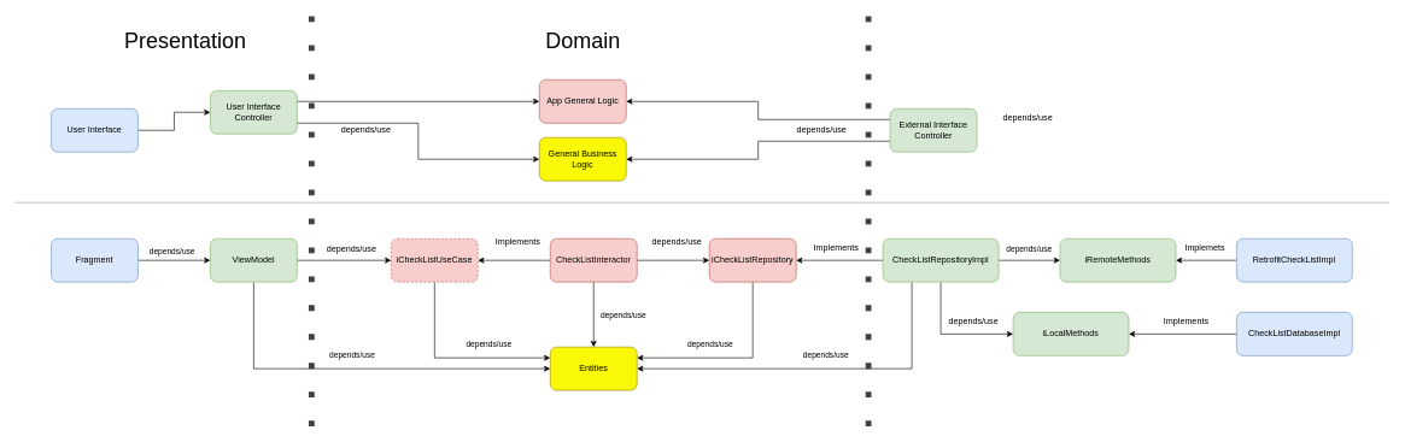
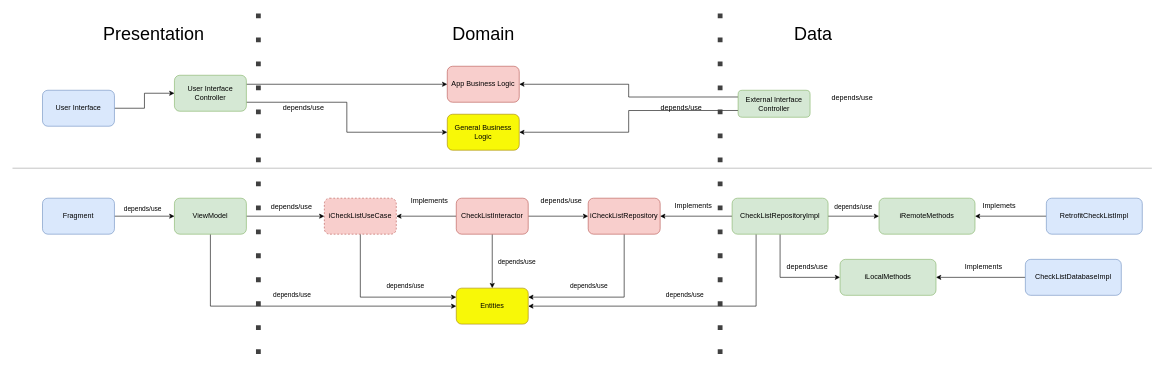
  <mxCell id="0" />
  <mxCell id="1" parent="0" />
  <mxCell id="2" style="edgeStyle=orthogonalEdgeStyle;rounded=0;orthogonalLoop=1;jettySize=auto;html=1;exitX=1;exitY=0.25;exitDx=0;exitDy=0;" parent="1" source="4" target="5" edge="1"><mxGeometry relative="1" as="geometry" /></mxCell>
  <mxCell id="3" style="edgeStyle=orthogonalEdgeStyle;rounded=0;orthogonalLoop=1;jettySize=auto;html=1;exitX=1;exitY=0.75;exitDx=0;exitDy=0;entryX=0;entryY=0.5;entryDx=0;entryDy=0;" edge="1" parent="1" source="4" target="59"><mxGeometry relative="1" as="geometry" /></mxCell>
  <mxCell id="4" value="User Interface Controller" style="rounded=1;whiteSpace=wrap;html=1;fillColor=#d5e8d4;strokeColor=#82b366;" parent="1" vertex="1"><mxGeometry x="290" y="125" width="120" height="60" as="geometry" /></mxCell>
- <mxCell id="5" value="App General Logic" style="rounded=1;whiteSpace=wrap;html=1;fillColor=#f8cecc;strokeColor=#b85450;" parent="1" vertex="1"><mxGeometry x="745" y="110" width="120" height="60" as="geometry" /></mxCell>
+ <mxCell id="5" value="App Business Logic" style="rounded=1;whiteSpace=wrap;html=1;fillColor=#f8cecc;strokeColor=#b85450;" parent="1" vertex="1"><mxGeometry x="745" y="110" width="120" height="60" as="geometry" /></mxCell>
  <mxCell id="6" style="edgeStyle=orthogonalEdgeStyle;rounded=0;orthogonalLoop=1;jettySize=auto;html=1;exitX=0;exitY=0.25;exitDx=0;exitDy=0;" parent="1" source="8" target="5" edge="1"><mxGeometry relative="1" as="geometry" /></mxCell>
  <mxCell id="7" style="edgeStyle=orthogonalEdgeStyle;rounded=0;orthogonalLoop=1;jettySize=auto;html=1;exitX=0;exitY=0.75;exitDx=0;exitDy=0;entryX=1;entryY=0.5;entryDx=0;entryDy=0;" edge="1" parent="1" source="8" target="59"><mxGeometry relative="1" as="geometry" /></mxCell>
- <mxCell id="8" value="External Interface Controller" style="rounded=1;whiteSpace=wrap;html=1;fillColor=#d5e8d4;strokeColor=#82b366;" parent="1" vertex="1"><mxGeometry x="1230" y="150" width="120" height="60" as="geometry" /></mxCell>
+ <mxCell id="8" value="External Interface Controller" style="rounded=1;whiteSpace=wrap;html=1;fillColor=#d5e8d4;strokeColor=#82b366;" parent="1" vertex="1"><mxGeometry x="1230" y="150" width="120" height="45" as="geometry" /></mxCell>
  <mxCell id="9" style="edgeStyle=orthogonalEdgeStyle;rounded=0;orthogonalLoop=1;jettySize=auto;html=1;entryX=0;entryY=0.5;entryDx=0;entryDy=0;" parent="1" source="12" target="15" edge="1"><mxGeometry relative="1" as="geometry" /></mxCell>
  <mxCell id="10" style="edgeStyle=orthogonalEdgeStyle;rounded=0;orthogonalLoop=1;jettySize=auto;html=1;exitX=0.5;exitY=1;exitDx=0;exitDy=0;entryX=0;entryY=0.5;entryDx=0;entryDy=0;" edge="1" parent="1" source="12" target="58"><mxGeometry relative="1" as="geometry" /></mxCell>
  <mxCell id="11" value="depends/use" style="edgeLabel;html=1;align=center;verticalAlign=middle;resizable=0;points=[];" vertex="1" connectable="0" parent="10"><mxGeometry x="0.148" y="2" relative="1" as="geometry"><mxPoint x="-49" y="-18" as="offset" /></mxGeometry></mxCell>
  <mxCell id="12" value="ViewModel" style="rounded=1;whiteSpace=wrap;html=1;fillColor=#d5e8d4;strokeColor=#82b366;" parent="1" vertex="1"><mxGeometry x="290" y="330" width="120" height="60" as="geometry" /></mxCell>
  <mxCell id="13" style="edgeStyle=orthogonalEdgeStyle;rounded=0;orthogonalLoop=1;jettySize=auto;html=1;exitX=0.5;exitY=1;exitDx=0;exitDy=0;entryX=0;entryY=0.25;entryDx=0;entryDy=0;" edge="1" parent="1" source="15" target="58"><mxGeometry relative="1" as="geometry" /></mxCell>
  <mxCell id="14" value="depends/use" style="edgeLabel;html=1;align=center;verticalAlign=middle;resizable=0;points=[];" vertex="1" connectable="0" parent="13"><mxGeometry x="0.428" y="2" relative="1" as="geometry"><mxPoint x="-10" y="-18" as="offset" /></mxGeometry></mxCell>
  <mxCell id="15" value="iCheckListUseCase" style="rounded=1;whiteSpace=wrap;html=1;fillColor=#f8cecc;strokeColor=#b85450;dashed=1;" parent="1" vertex="1"><mxGeometry x="540" y="330" width="120" height="60" as="geometry" /></mxCell>
  <mxCell id="16" style="edgeStyle=orthogonalEdgeStyle;rounded=0;orthogonalLoop=1;jettySize=auto;html=1;entryX=1;entryY=0.5;entryDx=0;entryDy=0;" parent="1" source="20" target="15" edge="1"><mxGeometry relative="1" as="geometry" /></mxCell>
  <mxCell id="17" style="edgeStyle=orthogonalEdgeStyle;rounded=0;orthogonalLoop=1;jettySize=auto;html=1;" parent="1" source="20" target="36" edge="1"><mxGeometry relative="1" as="geometry" /></mxCell>
  <mxCell id="18" style="edgeStyle=orthogonalEdgeStyle;rounded=0;orthogonalLoop=1;jettySize=auto;html=1;exitX=0.5;exitY=1;exitDx=0;exitDy=0;entryX=0.5;entryY=0;entryDx=0;entryDy=0;" edge="1" parent="1" source="20" target="58"><mxGeometry relative="1" as="geometry" /></mxCell>
  <mxCell id="19" value="depends/use" style="edgeLabel;html=1;align=center;verticalAlign=middle;resizable=0;points=[];" vertex="1" connectable="0" parent="18"><mxGeometry x="0.022" y="2" relative="1" as="geometry"><mxPoint x="38" as="offset" /></mxGeometry></mxCell>
  <mxCell id="20" value="CheckListInteractor" style="rounded=1;whiteSpace=wrap;html=1;fillColor=#f8cecc;strokeColor=#b85450;" parent="1" vertex="1"><mxGeometry x="760" y="330" width="120" height="60" as="geometry" /></mxCell>
  <mxCell id="21" value="Implements" style="text;html=1;align=center;verticalAlign=middle;resizable=0;points=[];autosize=1;strokeColor=none;fillColor=none;" parent="1" vertex="1"><mxGeometry x="670" y="320" width="90" height="30" as="geometry" /></mxCell>
  <mxCell id="22" value="depends/use" style="text;html=1;align=center;verticalAlign=middle;resizable=0;points=[];autosize=1;strokeColor=none;fillColor=none;" parent="1" vertex="1"><mxGeometry x="460" y="165" width="90" height="30" as="geometry" /></mxCell>
  <mxCell id="23" value="depends/use" style="text;html=1;align=center;verticalAlign=middle;resizable=0;points=[];autosize=1;strokeColor=none;fillColor=none;" parent="1" vertex="1"><mxGeometry x="1090" y="165" width="90" height="30" as="geometry" /></mxCell>
  <mxCell id="24" style="edgeStyle=orthogonalEdgeStyle;rounded=0;orthogonalLoop=1;jettySize=auto;html=1;entryX=0;entryY=0.5;entryDx=0;entryDy=0;" parent="1" source="25" target="4" edge="1"><mxGeometry relative="1" as="geometry" /></mxCell>
  <mxCell id="25" value="User Interface" style="rounded=1;whiteSpace=wrap;html=1;fillColor=#dae8fc;strokeColor=#6c8ebf;" parent="1" vertex="1"><mxGeometry x="70" y="150" width="120" height="60" as="geometry" /></mxCell>
  <mxCell id="26" value="depends/use" style="text;html=1;align=center;verticalAlign=middle;resizable=0;points=[];autosize=1;strokeColor=none;fillColor=none;" parent="1" vertex="1"><mxGeometry x="1375" y="148" width="90" height="30" as="geometry" /></mxCell>
  <mxCell id="27" value="&lt;font style=&quot;font-size: 30px;&quot;&gt;Presentation&lt;/font&gt;" style="text;html=1;align=center;verticalAlign=middle;resizable=0;points=[];autosize=1;strokeColor=none;fillColor=none;" parent="1" vertex="1"><mxGeometry x="160" y="30" width="190" height="50" as="geometry" /></mxCell>
  <mxCell id="28" value="&lt;font style=&quot;font-size: 30px;&quot;&gt;Domain&lt;/font&gt;" style="text;html=1;align=center;verticalAlign=middle;resizable=0;points=[];autosize=1;strokeColor=none;fillColor=none;" parent="1" vertex="1"><mxGeometry x="740" y="30" width="130" height="50" as="geometry" /></mxCell>
+ <mxCell id="29" value="&lt;font style=&quot;font-size: 30px;&quot;&gt;Data&lt;/font&gt;" style="text;html=1;align=center;verticalAlign=middle;resizable=0;points=[];autosize=1;strokeColor=none;fillColor=none;" parent="1" vertex="1"><mxGeometry x="1310" y="30" width="90" height="50" as="geometry" /></mxCell>
  <mxCell id="30" style="edgeStyle=orthogonalEdgeStyle;rounded=0;orthogonalLoop=1;jettySize=auto;html=1;" parent="1" source="32" target="12" edge="1"><mxGeometry relative="1" as="geometry" /></mxCell>
  <mxCell id="31" value="depends/use" style="edgeLabel;html=1;align=center;verticalAlign=middle;resizable=0;points=[];" parent="30" vertex="1" connectable="0"><mxGeometry x="-0.084" y="13" relative="1" as="geometry"><mxPoint as="offset" /></mxGeometry></mxCell>
  <mxCell id="32" value="Fragment" style="rounded=1;whiteSpace=wrap;html=1;fillColor=#dae8fc;strokeColor=#6c8ebf;" parent="1" vertex="1"><mxGeometry x="70" y="330" width="120" height="60" as="geometry" /></mxCell>
  <mxCell id="33" value="depends/use" style="text;html=1;align=center;verticalAlign=middle;resizable=0;points=[];autosize=1;strokeColor=none;fillColor=none;" parent="1" vertex="1"><mxGeometry x="440" y="330" width="90" height="30" as="geometry" /></mxCell>
  <mxCell id="34" style="edgeStyle=orthogonalEdgeStyle;rounded=0;orthogonalLoop=1;jettySize=auto;html=1;exitX=0.5;exitY=1;exitDx=0;exitDy=0;entryX=1;entryY=0.25;entryDx=0;entryDy=0;" edge="1" parent="1" source="36" target="58"><mxGeometry relative="1" as="geometry" /></mxCell>
  <mxCell id="35" value="depends/use" style="edgeLabel;html=1;align=center;verticalAlign=middle;resizable=0;points=[];" vertex="1" connectable="0" parent="34"><mxGeometry x="0.053" y="1" relative="1" as="geometry"><mxPoint x="-25" y="-20" as="offset" /></mxGeometry></mxCell>
  <mxCell id="36" value="iCheckListRepository" style="rounded=1;whiteSpace=wrap;html=1;fillColor=#f8cecc;strokeColor=#b85450;" parent="1" vertex="1"><mxGeometry x="980" y="330" width="120" height="60" as="geometry" /></mxCell>
  <mxCell id="37" value="depends/use" style="text;html=1;align=center;verticalAlign=middle;resizable=0;points=[];autosize=1;strokeColor=none;fillColor=none;" parent="1" vertex="1"><mxGeometry x="890" y="320" width="90" height="30" as="geometry" /></mxCell>
  <mxCell id="38" style="edgeStyle=orthogonalEdgeStyle;rounded=0;orthogonalLoop=1;jettySize=auto;html=1;entryX=1;entryY=0.5;entryDx=0;entryDy=0;" parent="1" source="45" target="36" edge="1"><mxGeometry relative="1" as="geometry" /></mxCell>
  <mxCell id="39" style="edgeStyle=orthogonalEdgeStyle;rounded=0;orthogonalLoop=1;jettySize=auto;html=1;entryX=0;entryY=0.5;entryDx=0;entryDy=0;" parent="1" source="45" target="53" edge="1"><mxGeometry relative="1" as="geometry" /></mxCell>
  <mxCell id="40" value="depends/use" style="edgeLabel;html=1;align=center;verticalAlign=middle;resizable=0;points=[];" parent="39" vertex="1" connectable="0"><mxGeometry x="-0.186" y="16" relative="1" as="geometry"><mxPoint x="6" y="-1" as="offset" /></mxGeometry></mxCell>
  <mxCell id="41" style="edgeStyle=orthogonalEdgeStyle;rounded=0;orthogonalLoop=1;jettySize=auto;html=1;entryX=0;entryY=0.5;entryDx=0;entryDy=0;" parent="1" source="45" target="54" edge="1"><mxGeometry relative="1" as="geometry"><Array as="points"><mxPoint x="1300" y="462" /></Array></mxGeometry></mxCell>
  <mxCell id="42" style="edgeStyle=orthogonalEdgeStyle;rounded=0;orthogonalLoop=1;jettySize=auto;html=1;exitX=0.25;exitY=1;exitDx=0;exitDy=0;entryX=1;entryY=0.5;entryDx=0;entryDy=0;" edge="1" parent="1" source="45" target="58"><mxGeometry relative="1" as="geometry" /></mxCell>
  <mxCell id="43" value="&lt;span style=&quot;color: rgba(0, 0, 0, 0); font-family: monospace; font-size: 0px; text-align: start; background-color: rgb(251, 251, 251);&quot;&gt;%3CmxGraphModel%3E%3Croot%3E%3CmxCell%20id%3D%220%22%2F%3E%3CmxCell%20id%3D%221%22%20parent%3D%220%22%2F%3E%3CmxCell%20id%3D%222%22%20value%3D%22depends%2Fuse%22%20style%3D%22edgeLabel%3Bhtml%3D1%3Balign%3Dcenter%3BverticalAlign%3Dmiddle%3Bresizable%3D0%3Bpoints%3D%5B%5D%3B%22%20vertex%3D%221%22%20connectable%3D%220%22%20parent%3D%221%22%3E%3CmxGeometry%20x%3D%221180.444%22%20y%3D%22423.0%22%20as%3D%22geometry%22%2F%3E%3C%2FmxCell%3E%3C%2Froot%3E%3C%2FmxGraphModel%3E&lt;/span&gt;" style="edgeLabel;html=1;align=center;verticalAlign=middle;resizable=0;points=[];" vertex="1" connectable="0" parent="42"><mxGeometry x="0.307" y="-1" relative="1" as="geometry"><mxPoint as="offset" /></mxGeometry></mxCell>
  <mxCell id="44" value="depends/use" style="edgeLabel;html=1;align=center;verticalAlign=middle;resizable=0;points=[];" vertex="1" connectable="0" parent="42"><mxGeometry x="0.147" relative="1" as="geometry"><mxPoint x="47" y="-20" as="offset" /></mxGeometry></mxCell>
  <mxCell id="45" value="CheckListRepositoryImpl" style="rounded=1;whiteSpace=wrap;html=1;fillColor=#d5e8d4;strokeColor=#82b366;" parent="1" vertex="1"><mxGeometry x="1220" y="330" width="160" height="60" as="geometry" /></mxCell>
  <mxCell id="46" value="Implements" style="text;html=1;align=center;verticalAlign=middle;resizable=0;points=[];autosize=1;strokeColor=none;fillColor=none;" parent="1" vertex="1"><mxGeometry x="1110" y="328" width="90" height="30" as="geometry" /></mxCell>
  <mxCell id="47" style="edgeStyle=orthogonalEdgeStyle;rounded=0;orthogonalLoop=1;jettySize=auto;html=1;entryX=1;entryY=0.5;entryDx=0;entryDy=0;" parent="1" source="48" target="53" edge="1"><mxGeometry relative="1" as="geometry" /></mxCell>
- <mxCell id="48" value="RetrofitCheckListImpl" style="rounded=1;whiteSpace=wrap;html=1;fillColor=#dae8fc;strokeColor=#6c8ebf;" parent="1" vertex="1"><mxGeometry x="1709" y="330" width="160" height="60" as="geometry" /></mxCell>
+ <mxCell id="48" value="RetrofitCheckListImpl" style="rounded=1;whiteSpace=wrap;html=1;fillColor=#dae8fc;strokeColor=#6c8ebf;" parent="1" vertex="1"><mxGeometry x="1744" y="330" width="160" height="60" as="geometry" /></mxCell>
  <mxCell id="49" style="edgeStyle=orthogonalEdgeStyle;rounded=0;orthogonalLoop=1;jettySize=auto;html=1;" parent="1" source="50" target="54" edge="1"><mxGeometry relative="1" as="geometry" /></mxCell>
  <mxCell id="50" value="CheckListDatabaseImpl" style="rounded=1;whiteSpace=wrap;html=1;fillColor=#dae8fc;strokeColor=#6c8ebf;" parent="1" vertex="1"><mxGeometry x="1709" y="432" width="160" height="60" as="geometry" /></mxCell>
  <mxCell id="51" value="" style="endArrow=none;dashed=1;html=1;rounded=0;strokeWidth=8;dashPattern=1 4;strokeColor=#404040;" parent="1" edge="1"><mxGeometry width="50" height="50" relative="1" as="geometry"><mxPoint x="430" y="590" as="sourcePoint" /><mxPoint x="430" y="20" as="targetPoint" /></mxGeometry></mxCell>
  <mxCell id="52" value="" style="endArrow=none;dashed=1;html=1;rounded=0;strokeWidth=8;dashPattern=1 4;strokeColor=#404040;" parent="1" edge="1"><mxGeometry width="50" height="50" relative="1" as="geometry"><mxPoint x="1200" y="590" as="sourcePoint" /><mxPoint x="1200" y="20" as="targetPoint" /></mxGeometry></mxCell>
  <mxCell id="53" value="iRemoteMethods" style="rounded=1;whiteSpace=wrap;html=1;fillColor=#d5e8d4;strokeColor=#82b366;" parent="1" vertex="1"><mxGeometry x="1465" y="330" width="160" height="60" as="geometry" /></mxCell>
  <mxCell id="54" value="iLocalMethods" style="rounded=1;whiteSpace=wrap;html=1;fillColor=#d5e8d4;strokeColor=#82b366;" parent="1" vertex="1"><mxGeometry x="1400" y="432" width="160" height="60" as="geometry" /></mxCell>
  <mxCell id="55" value="depends/use" style="text;html=1;align=center;verticalAlign=middle;resizable=0;points=[];autosize=1;strokeColor=none;fillColor=none;" parent="1" vertex="1"><mxGeometry x="1300" y="430" width="90" height="30" as="geometry" /></mxCell>
  <mxCell id="56" value="Implemets" style="text;html=1;align=center;verticalAlign=middle;resizable=0;points=[];autosize=1;strokeColor=none;fillColor=none;" parent="1" vertex="1"><mxGeometry x="1625" y="328" width="80" height="30" as="geometry" /></mxCell>
  <mxCell id="57" value="Implements" style="text;html=1;align=center;verticalAlign=middle;resizable=0;points=[];autosize=1;strokeColor=none;fillColor=none;" parent="1" vertex="1"><mxGeometry x="1594" y="430" width="90" height="30" as="geometry" /></mxCell>
  <mxCell id="58" value="Entities" style="rounded=1;whiteSpace=wrap;html=1;fillColor=#F8F807;strokeColor=#A38305;" vertex="1" parent="1"><mxGeometry x="760" y="480" width="120" height="60" as="geometry" /></mxCell>
  <mxCell id="59" value="General Business Logic" style="rounded=1;whiteSpace=wrap;html=1;fillColor=#F8F807;strokeColor=#A38305;" vertex="1" parent="1"><mxGeometry x="745" y="190" width="120" height="60" as="geometry" /></mxCell>
  <mxCell id="60" value="" style="endArrow=none;html=1;rounded=0;strokeColor=#9E9E9E;" edge="1" parent="1"><mxGeometry width="50" height="50" relative="1" as="geometry"><mxPoint x="1920" y="280" as="sourcePoint" /><mxPoint x="20" y="280" as="targetPoint" /></mxGeometry></mxCell>
